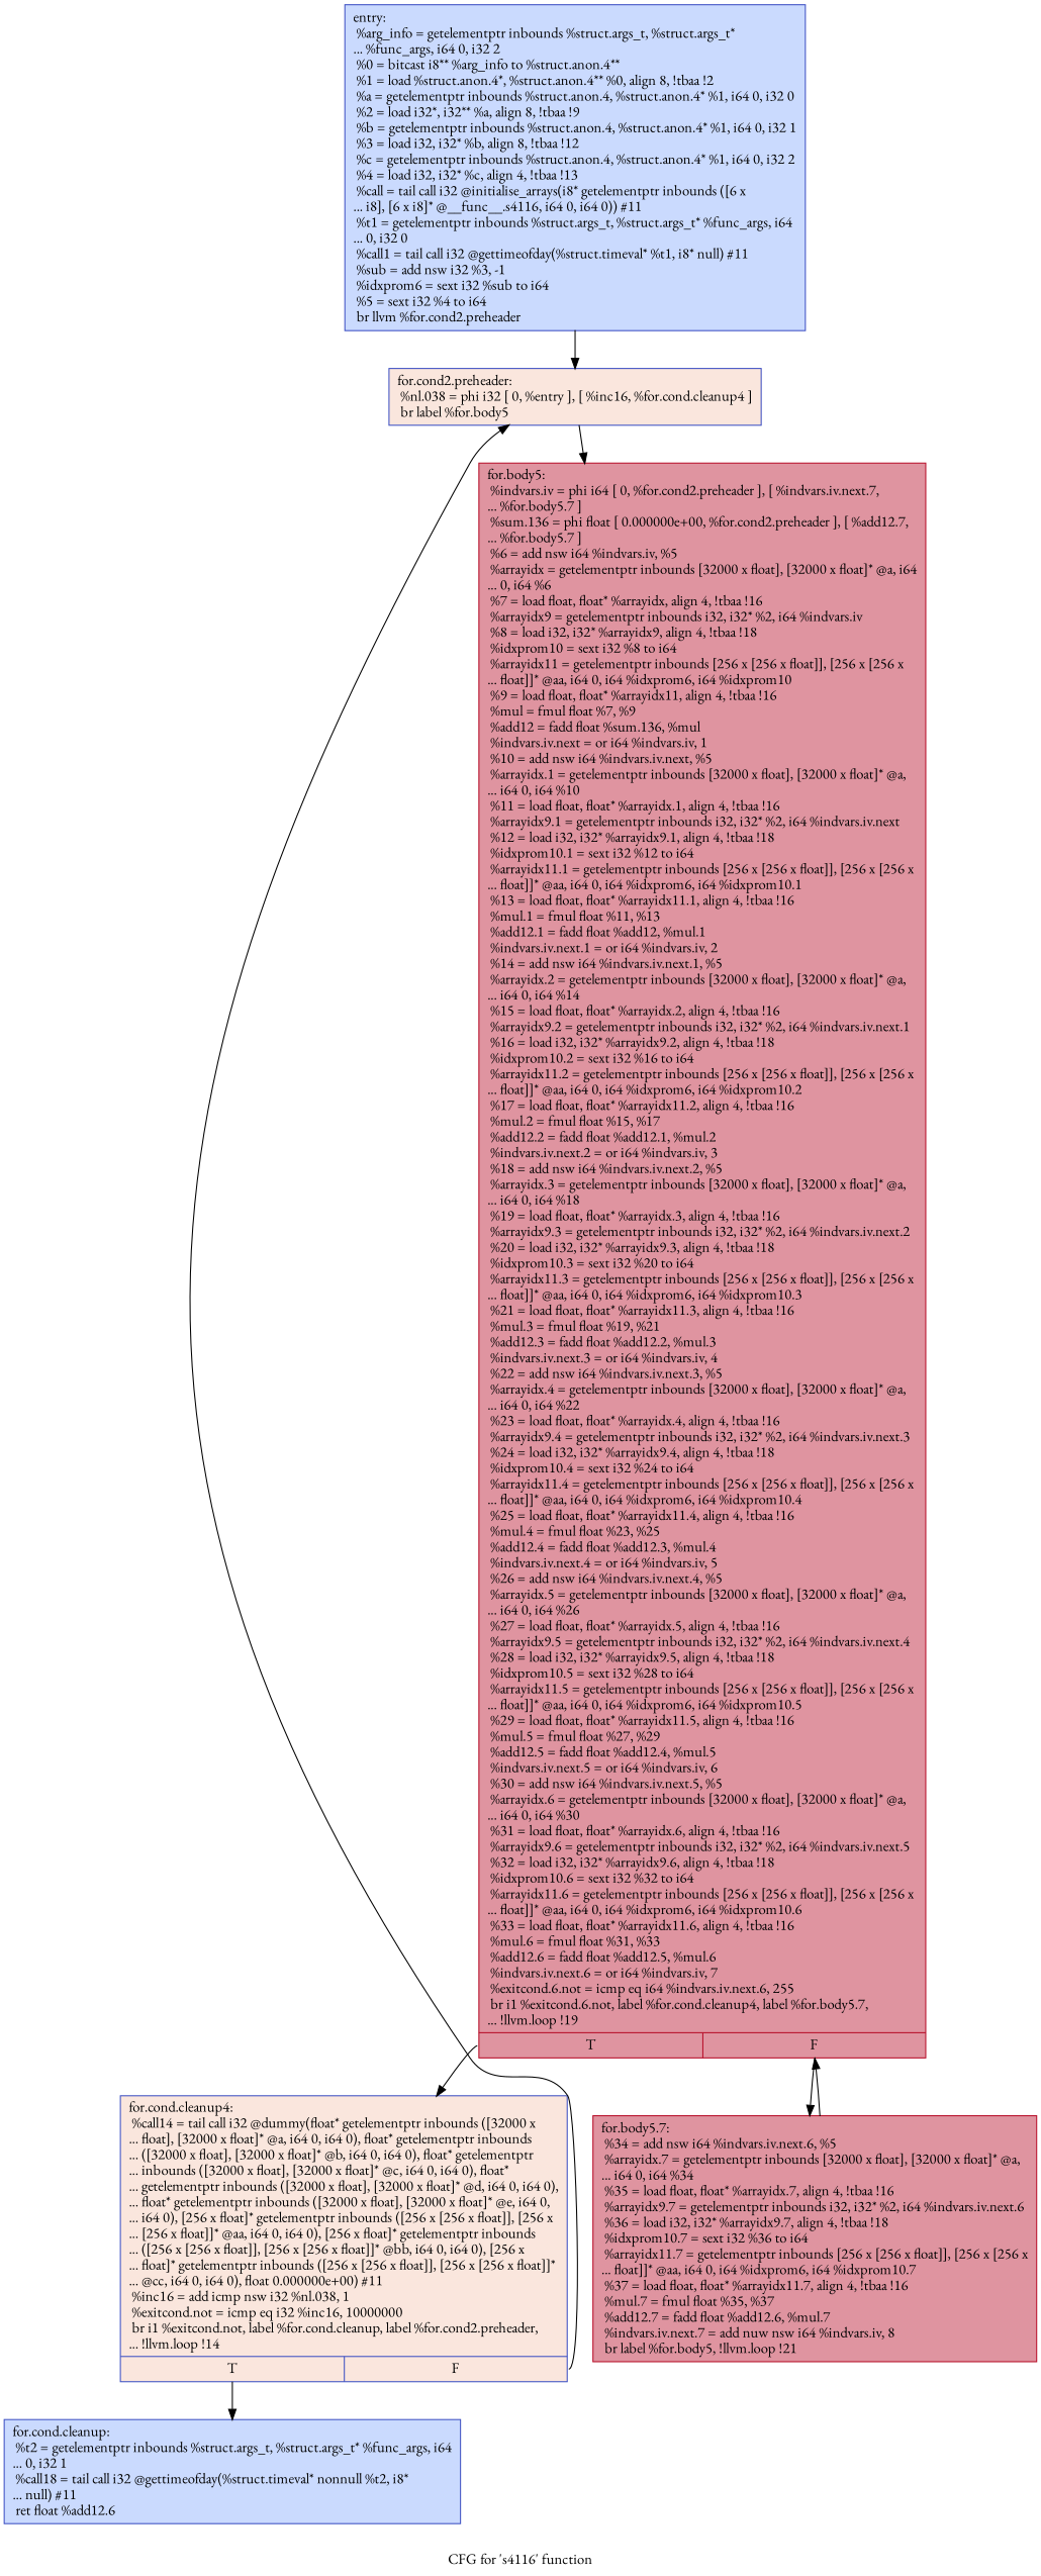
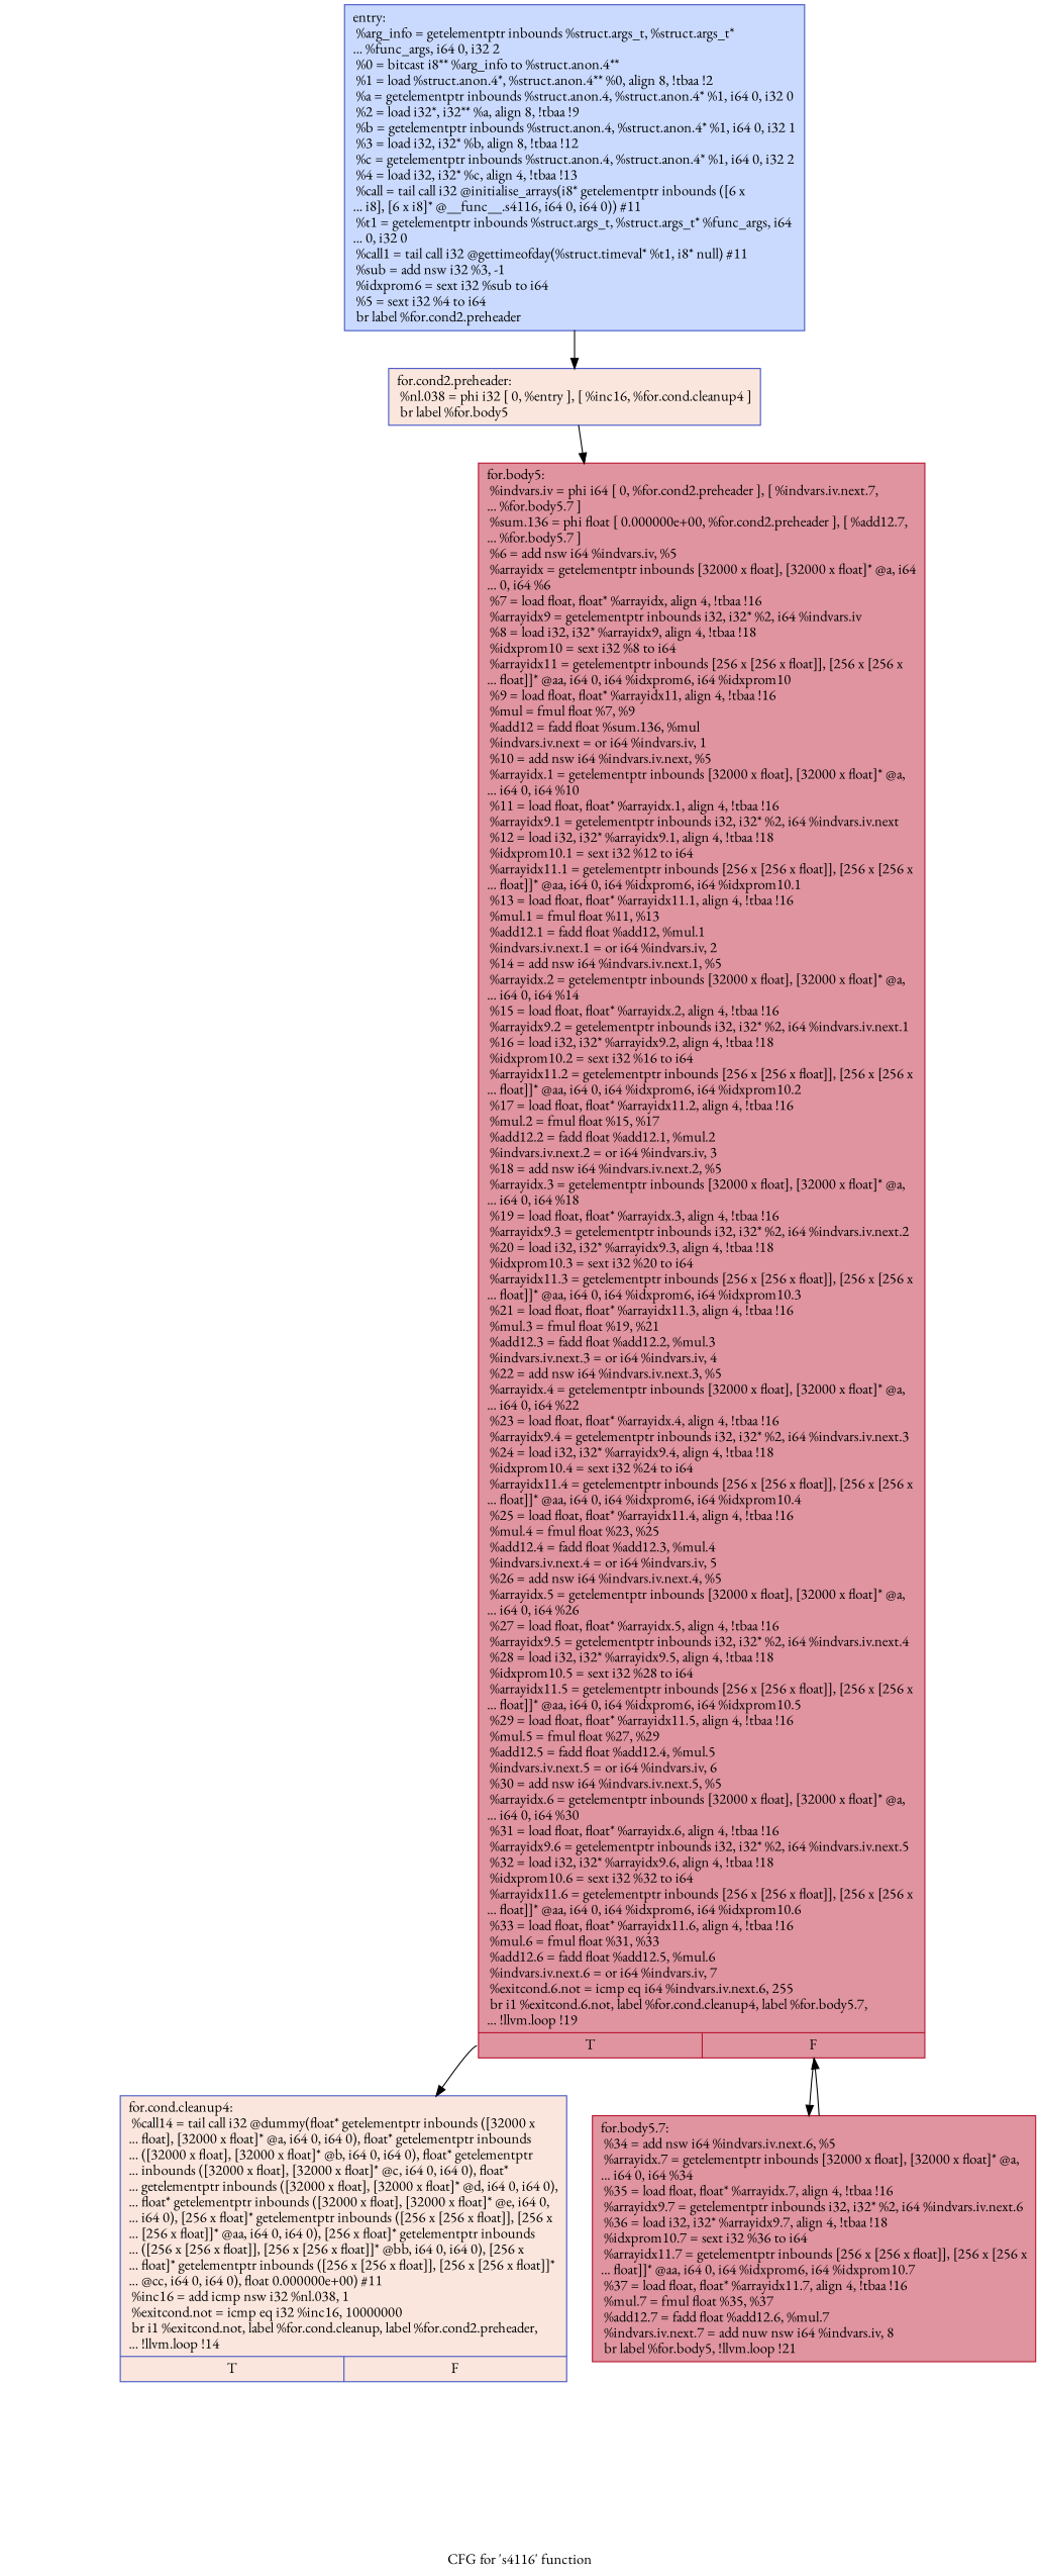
  digraph {
    fontname="EB Garamond"
    label="CFG for 's4116' function"
    node [color="#3d50c3ff" fillcolor="#88abfd70" fontname="EB Garamond" shape=record style=filled]
    edge [fontname="EB Garamond"]
-   n1 [label="{entry:\l  %arg_info = getelementptr inbounds %struct.args_t, %struct.args_t*\l... %func_args, i64 0, i32 2\l  %0 = bitcast i8** %arg_info to %struct.anon.4**\l  %1 = load %struct.anon.4*, %struct.anon.4** %0, align 8, !tbaa !2\l  %a = getelementptr inbounds %struct.anon.4, %struct.anon.4* %1, i64 0, i32 0\l  %2 = load i32*, i32** %a, align 8, !tbaa !9\l  %b = getelementptr inbounds %struct.anon.4, %struct.anon.4* %1, i64 0, i32 1\l  %3 = load i32, i32* %b, align 8, !tbaa !12\l  %c = getelementptr inbounds %struct.anon.4, %struct.anon.4* %1, i64 0, i32 2\l  %4 = load i32, i32* %c, align 4, !tbaa !13\l  %call = tail call i32 @initialise_arrays(i8* getelementptr inbounds ([6 x\l... i8], [6 x i8]* @__func__.s4116, i64 0, i64 0)) #11\l  %t1 = getelementptr inbounds %struct.args_t, %struct.args_t* %func_args, i64\l... 0, i32 0\l  %call1 = tail call i32 @gettimeofday(%struct.timeval* %t1, i8* null) #11\l  %sub = add nsw i32 %3, -1\l  %idxprom6 = sext i32 %sub to i64\l  %5 = sext i32 %4 to i64\l  br llvm %for.cond2.preheader\l}"]
+   n1 [label="{entry:\l  %arg_info = getelementptr inbounds %struct.args_t, %struct.args_t*\l... %func_args, i64 0, i32 2\l  %0 = bitcast i8** %arg_info to %struct.anon.4**\l  %1 = load %struct.anon.4*, %struct.anon.4** %0, align 8, !tbaa !2\l  %a = getelementptr inbounds %struct.anon.4, %struct.anon.4* %1, i64 0, i32 0\l  %2 = load i32*, i32** %a, align 8, !tbaa !9\l  %b = getelementptr inbounds %struct.anon.4, %struct.anon.4* %1, i64 0, i32 1\l  %3 = load i32, i32* %b, align 8, !tbaa !12\l  %c = getelementptr inbounds %struct.anon.4, %struct.anon.4* %1, i64 0, i32 2\l  %4 = load i32, i32* %c, align 4, !tbaa !13\l  %call = tail call i32 @initialise_arrays(i8* getelementptr inbounds ([6 x\l... i8], [6 x i8]* @__func__.s4116, i64 0, i64 0)) #11\l  %t1 = getelementptr inbounds %struct.args_t, %struct.args_t* %func_args, i64\l... 0, i32 0\l  %call1 = tail call i32 @gettimeofday(%struct.timeval* %t1, i8* null) #11\l  %sub = add nsw i32 %3, -1\l  %idxprom6 = sext i32 %sub to i64\l  %5 = sext i32 %4 to i64\l  br label %for.cond2.preheader\l}"]
    n2 [fillcolor="#f3c7b170" label="{for.cond2.preheader:                              \l  %nl.038 = phi i32 [ 0, %entry ], [ %inc16, %for.cond.cleanup4 ]\l  br label %for.body5\l}"]
    n3 [color="#b70d28ff" fillcolor="#b70d2870" label="{for.body5:                                        \l  %indvars.iv = phi i64 [ 0, %for.cond2.preheader ], [ %indvars.iv.next.7,\l... %for.body5.7 ]\l  %sum.136 = phi float [ 0.000000e+00, %for.cond2.preheader ], [ %add12.7,\l... %for.body5.7 ]\l  %6 = add nsw i64 %indvars.iv, %5\l  %arrayidx = getelementptr inbounds [32000 x float], [32000 x float]* @a, i64\l... 0, i64 %6\l  %7 = load float, float* %arrayidx, align 4, !tbaa !16\l  %arrayidx9 = getelementptr inbounds i32, i32* %2, i64 %indvars.iv\l  %8 = load i32, i32* %arrayidx9, align 4, !tbaa !18\l  %idxprom10 = sext i32 %8 to i64\l  %arrayidx11 = getelementptr inbounds [256 x [256 x float]], [256 x [256 x\l... float]]* @aa, i64 0, i64 %idxprom6, i64 %idxprom10\l  %9 = load float, float* %arrayidx11, align 4, !tbaa !16\l  %mul = fmul float %7, %9\l  %add12 = fadd float %sum.136, %mul\l  %indvars.iv.next = or i64 %indvars.iv, 1\l  %10 = add nsw i64 %indvars.iv.next, %5\l  %arrayidx.1 = getelementptr inbounds [32000 x float], [32000 x float]* @a,\l... i64 0, i64 %10\l  %11 = load float, float* %arrayidx.1, align 4, !tbaa !16\l  %arrayidx9.1 = getelementptr inbounds i32, i32* %2, i64 %indvars.iv.next\l  %12 = load i32, i32* %arrayidx9.1, align 4, !tbaa !18\l  %idxprom10.1 = sext i32 %12 to i64\l  %arrayidx11.1 = getelementptr inbounds [256 x [256 x float]], [256 x [256 x\l... float]]* @aa, i64 0, i64 %idxprom6, i64 %idxprom10.1\l  %13 = load float, float* %arrayidx11.1, align 4, !tbaa !16\l  %mul.1 = fmul float %11, %13\l  %add12.1 = fadd float %add12, %mul.1\l  %indvars.iv.next.1 = or i64 %indvars.iv, 2\l  %14 = add nsw i64 %indvars.iv.next.1, %5\l  %arrayidx.2 = getelementptr inbounds [32000 x float], [32000 x float]* @a,\l... i64 0, i64 %14\l  %15 = load float, float* %arrayidx.2, align 4, !tbaa !16\l  %arrayidx9.2 = getelementptr inbounds i32, i32* %2, i64 %indvars.iv.next.1\l  %16 = load i32, i32* %arrayidx9.2, align 4, !tbaa !18\l  %idxprom10.2 = sext i32 %16 to i64\l  %arrayidx11.2 = getelementptr inbounds [256 x [256 x float]], [256 x [256 x\l... float]]* @aa, i64 0, i64 %idxprom6, i64 %idxprom10.2\l  %17 = load float, float* %arrayidx11.2, align 4, !tbaa !16\l  %mul.2 = fmul float %15, %17\l  %add12.2 = fadd float %add12.1, %mul.2\l  %indvars.iv.next.2 = or i64 %indvars.iv, 3\l  %18 = add nsw i64 %indvars.iv.next.2, %5\l  %arrayidx.3 = getelementptr inbounds [32000 x float], [32000 x float]* @a,\l... i64 0, i64 %18\l  %19 = load float, float* %arrayidx.3, align 4, !tbaa !16\l  %arrayidx9.3 = getelementptr inbounds i32, i32* %2, i64 %indvars.iv.next.2\l  %20 = load i32, i32* %arrayidx9.3, align 4, !tbaa !18\l  %idxprom10.3 = sext i32 %20 to i64\l  %arrayidx11.3 = getelementptr inbounds [256 x [256 x float]], [256 x [256 x\l... float]]* @aa, i64 0, i64 %idxprom6, i64 %idxprom10.3\l  %21 = load float, float* %arrayidx11.3, align 4, !tbaa !16\l  %mul.3 = fmul float %19, %21\l  %add12.3 = fadd float %add12.2, %mul.3\l  %indvars.iv.next.3 = or i64 %indvars.iv, 4\l  %22 = add nsw i64 %indvars.iv.next.3, %5\l  %arrayidx.4 = getelementptr inbounds [32000 x float], [32000 x float]* @a,\l... i64 0, i64 %22\l  %23 = load float, float* %arrayidx.4, align 4, !tbaa !16\l  %arrayidx9.4 = getelementptr inbounds i32, i32* %2, i64 %indvars.iv.next.3\l  %24 = load i32, i32* %arrayidx9.4, align 4, !tbaa !18\l  %idxprom10.4 = sext i32 %24 to i64\l  %arrayidx11.4 = getelementptr inbounds [256 x [256 x float]], [256 x [256 x\l... float]]* @aa, i64 0, i64 %idxprom6, i64 %idxprom10.4\l  %25 = load float, float* %arrayidx11.4, align 4, !tbaa !16\l  %mul.4 = fmul float %23, %25\l  %add12.4 = fadd float %add12.3, %mul.4\l  %indvars.iv.next.4 = or i64 %indvars.iv, 5\l  %26 = add nsw i64 %indvars.iv.next.4, %5\l  %arrayidx.5 = getelementptr inbounds [32000 x float], [32000 x float]* @a,\l... i64 0, i64 %26\l  %27 = load float, float* %arrayidx.5, align 4, !tbaa !16\l  %arrayidx9.5 = getelementptr inbounds i32, i32* %2, i64 %indvars.iv.next.4\l  %28 = load i32, i32* %arrayidx9.5, align 4, !tbaa !18\l  %idxprom10.5 = sext i32 %28 to i64\l  %arrayidx11.5 = getelementptr inbounds [256 x [256 x float]], [256 x [256 x\l... float]]* @aa, i64 0, i64 %idxprom6, i64 %idxprom10.5\l  %29 = load float, float* %arrayidx11.5, align 4, !tbaa !16\l  %mul.5 = fmul float %27, %29\l  %add12.5 = fadd float %add12.4, %mul.5\l  %indvars.iv.next.5 = or i64 %indvars.iv, 6\l  %30 = add nsw i64 %indvars.iv.next.5, %5\l  %arrayidx.6 = getelementptr inbounds [32000 x float], [32000 x float]* @a,\l... i64 0, i64 %30\l  %31 = load float, float* %arrayidx.6, align 4, !tbaa !16\l  %arrayidx9.6 = getelementptr inbounds i32, i32* %2, i64 %indvars.iv.next.5\l  %32 = load i32, i32* %arrayidx9.6, align 4, !tbaa !18\l  %idxprom10.6 = sext i32 %32 to i64\l  %arrayidx11.6 = getelementptr inbounds [256 x [256 x float]], [256 x [256 x\l... float]]* @aa, i64 0, i64 %idxprom6, i64 %idxprom10.6\l  %33 = load float, float* %arrayidx11.6, align 4, !tbaa !16\l  %mul.6 = fmul float %31, %33\l  %add12.6 = fadd float %add12.5, %mul.6\l  %indvars.iv.next.6 = or i64 %indvars.iv, 7\l  %exitcond.6.not = icmp eq i64 %indvars.iv.next.6, 255\l  br i1 %exitcond.6.not, label %for.cond.cleanup4, label %for.body5.7,\l... !llvm.loop !19\l|{<s0>T|<s1>F}}"]
    n4 [fillcolor="#f3c7b170" label="{for.cond.cleanup4:                                \l  %call14 = tail call i32 @dummy(float* getelementptr inbounds ([32000 x\l... float], [32000 x float]* @a, i64 0, i64 0), float* getelementptr inbounds\l... ([32000 x float], [32000 x float]* @b, i64 0, i64 0), float* getelementptr\l... inbounds ([32000 x float], [32000 x float]* @c, i64 0, i64 0), float*\l... getelementptr inbounds ([32000 x float], [32000 x float]* @d, i64 0, i64 0),\l... float* getelementptr inbounds ([32000 x float], [32000 x float]* @e, i64 0,\l... i64 0), [256 x float]* getelementptr inbounds ([256 x [256 x float]], [256 x\l... [256 x float]]* @aa, i64 0, i64 0), [256 x float]* getelementptr inbounds\l... ([256 x [256 x float]], [256 x [256 x float]]* @bb, i64 0, i64 0), [256 x\l... float]* getelementptr inbounds ([256 x [256 x float]], [256 x [256 x float]]*\l... @cc, i64 0, i64 0), float 0.000000e+00) #11\l  %inc16 = add icmp nsw i32 %nl.038, 1\l  %exitcond.not = icmp eq i32 %inc16, 10000000\l  br i1 %exitcond.not, label %for.cond.cleanup, label %for.cond2.preheader,\l... !llvm.loop !14\l|{<s0>T|<s1>F}}"]
    n5 [color="#b70d28ff" fillcolor="#b70d2870" label="{for.body5.7:                                      \l  %34 = add nsw i64 %indvars.iv.next.6, %5\l  %arrayidx.7 = getelementptr inbounds [32000 x float], [32000 x float]* @a,\l... i64 0, i64 %34\l  %35 = load float, float* %arrayidx.7, align 4, !tbaa !16\l  %arrayidx9.7 = getelementptr inbounds i32, i32* %2, i64 %indvars.iv.next.6\l  %36 = load i32, i32* %arrayidx9.7, align 4, !tbaa !18\l  %idxprom10.7 = sext i32 %36 to i64\l  %arrayidx11.7 = getelementptr inbounds [256 x [256 x float]], [256 x [256 x\l... float]]* @aa, i64 0, i64 %idxprom6, i64 %idxprom10.7\l  %37 = load float, float* %arrayidx11.7, align 4, !tbaa !16\l  %mul.7 = fmul float %35, %37\l  %add12.7 = fadd float %add12.6, %mul.7\l  %indvars.iv.next.7 = add nuw nsw i64 %indvars.iv, 8\l  br label %for.body5, !llvm.loop !21\l}"]
-   n6 [label="{for.cond.cleanup:                                 \l  %t2 = getelementptr inbounds %struct.args_t, %struct.args_t* %func_args, i64\l... 0, i32 1\l  %call18 = tail call i32 @gettimeofday(%struct.timeval* nonnull %t2, i8*\l... null) #11\l  ret float %add12.6\l}"]
    n1 -> n2
    n2 -> n3
    n3 -> n4 [tailport=s0]
    n3 -> n5 [tailport=s1]
-   n4 -> n2 [tailport=s1]
-   n4 -> n6 [tailport=s0]
    n5 -> n3
  }
